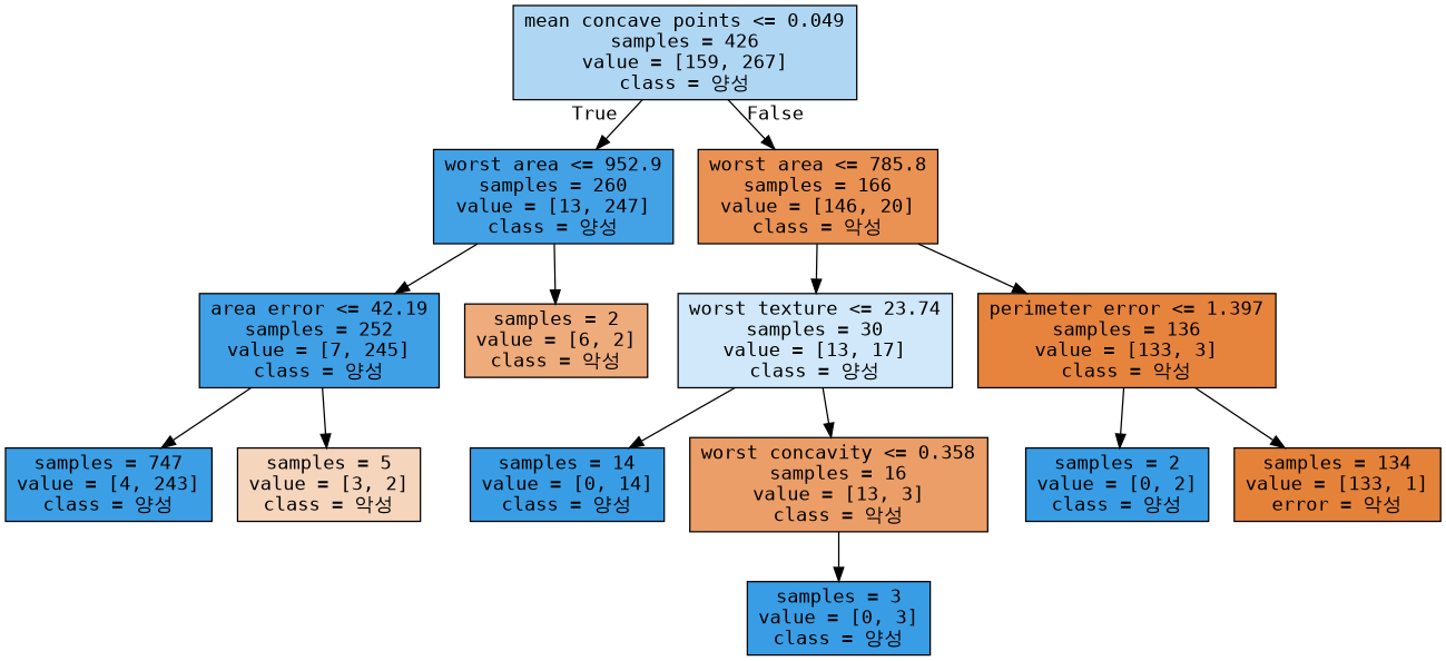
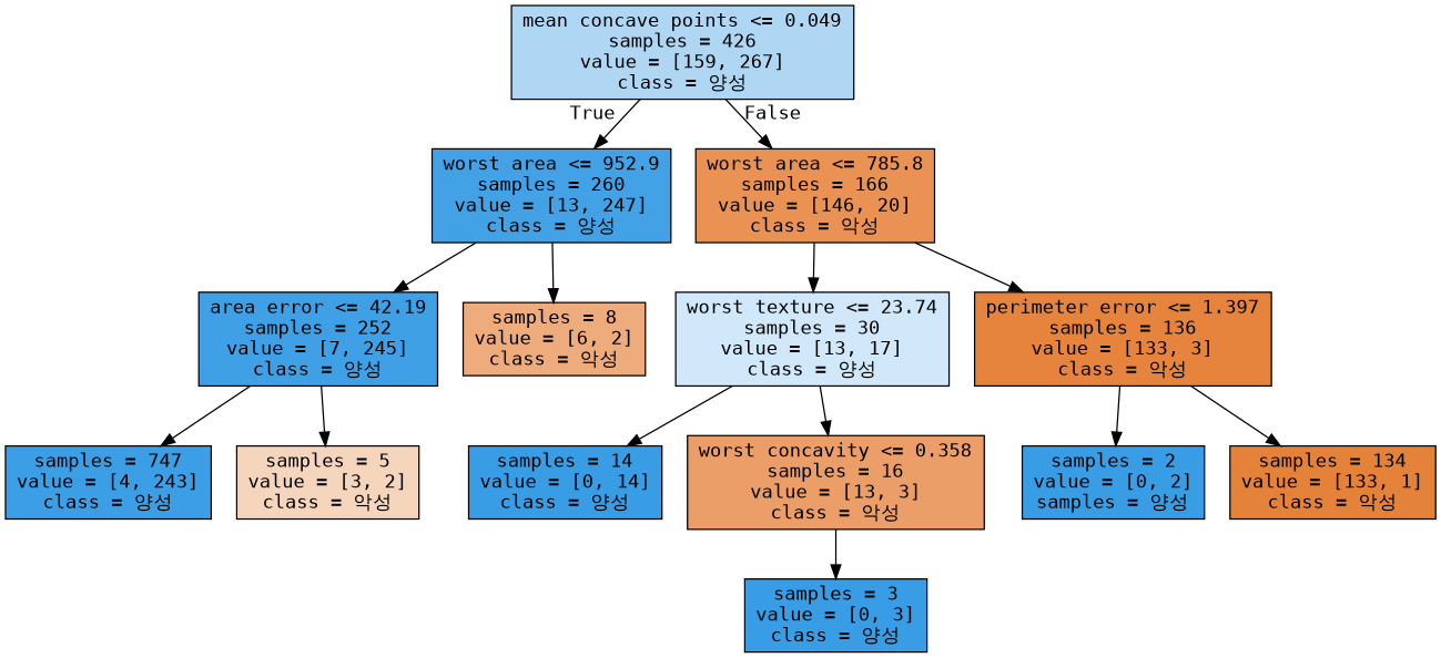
  digraph {
    fontname="DejaVu Sans Mono"
    node [color=black fillcolor="#399de5" fontname="DejaVu Sans Mono" shape=box style=filled]
    edge [fontname="DejaVu Sans Mono"]
    n1 [fillcolor="#afd7f4" label="mean concave points <= 0.049\nsamples = 426\nvalue = [159, 267]\nclass = 양성"]
    n2 [fillcolor="#43a2e6" label="worst area <= 952.9\nsamples = 260\nvalue = [13, 247]\nclass = 양성"]
    n3 [fillcolor="#e99254" label="worst area <= 785.8\nsamples = 166\nvalue = [146, 20]\nclass = 악성"]
    n4 [fillcolor="#3fa0e6" label="area error <= 42.19\nsamples = 252\nvalue = [7, 245]\nclass = 양성"]
-   n5 [fillcolor="#eeab7b" label="samples = 2\nvalue = [6, 2]\nclass = 악성"]
+   n5 [fillcolor="#eeab7b" label="samples = 8\nvalue = [6, 2]\nclass = 악성"]
    n6 [fillcolor="#d0e8f9" label="worst texture <= 23.74\nsamples = 30\nvalue = [13, 17]\nclass = 양성"]
    n7 [fillcolor="#e6843d" label="perimeter error <= 1.397\nsamples = 136\nvalue = [133, 3]\nclass = 악성"]
    n8 [fillcolor="#3c9fe5" label="samples = 747\nvalue = [4, 243]\nclass = 양성"]
    n9 [fillcolor="#f6d5bd" label="samples = 5\nvalue = [3, 2]\nclass = 악성"]
    n10 [label="samples = 14\nvalue = [0, 14]\nclass = 양성"]
    n11 [fillcolor="#eb9e67" label="worst concavity <= 0.358\nsamples = 16\nvalue = [13, 3]\nclass = 악성"]
-   n12 [label="samples = 2\nvalue = [0, 2]\nclass = 양성"]
-   n13 [fillcolor="#e5823a" label="samples = 134\nvalue = [133, 1]\nerror = 악성"]
+   n12 [label="samples = 2\nvalue = [0, 2]\nsamples = 양성"]
+   n13 [fillcolor="#e5823a" label="samples = 134\nvalue = [133, 1]\nclass = 악성"]
    n14 [label="samples = 3\nvalue = [0, 3]\nclass = 양성"]
    n1 -> n2 [headlabel=True labelangle=45 labeldistance=2.5]
    n1 -> n3 [headlabel=False labelangle=-45 labeldistance=2.5]
    n2 -> n4
    n2 -> n5
    n3 -> n6
    n3 -> n7
    n4 -> n8
    n4 -> n9
    n6 -> n10
    n6 -> n11
    n7 -> n12
    n7 -> n13
    n11 -> n14
  }
